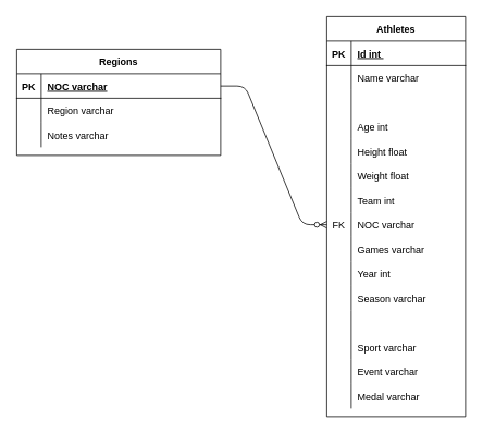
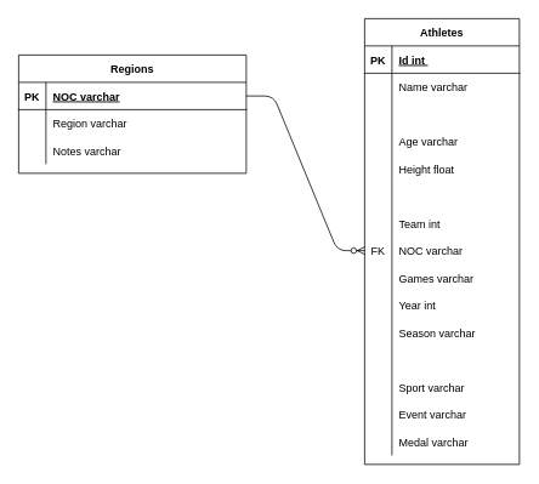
  <mxCell id="0" />
  <mxCell id="1" parent="0" />
  <mxCell id="2" value="Regions" style="shape=table;startSize=30;container=1;collapsible=1;childLayout=tableLayout;fixedRows=1;rowLines=0;fontStyle=1;align=center;resizeLast=1;" parent="1" vertex="1"><mxGeometry x="20" y="60" width="250" height="130" as="geometry" /></mxCell>
  <mxCell id="3" value="" style="shape=partialRectangle;collapsible=0;dropTarget=0;pointerEvents=0;fillColor=none;points=[[0,0.5],[1,0.5]];portConstraint=eastwest;top=0;left=0;right=0;bottom=1;" parent="2" vertex="1"><mxGeometry y="30" width="250" height="30" as="geometry" /></mxCell>
  <mxCell id="4" value="PK" style="shape=partialRectangle;overflow=hidden;connectable=0;fillColor=none;top=0;left=0;bottom=0;right=0;fontStyle=1;" parent="3" vertex="1"><mxGeometry width="30" height="30" as="geometry" /></mxCell>
  <mxCell id="5" value="NOC varchar" style="shape=partialRectangle;overflow=hidden;connectable=0;fillColor=none;top=0;left=0;bottom=0;right=0;align=left;spacingLeft=6;fontStyle=5;" parent="3" vertex="1"><mxGeometry x="30" width="220" height="30" as="geometry" /></mxCell>
  <mxCell id="6" value="" style="shape=partialRectangle;collapsible=0;dropTarget=0;pointerEvents=0;fillColor=none;points=[[0,0.5],[1,0.5]];portConstraint=eastwest;top=0;left=0;right=0;bottom=0;" parent="2" vertex="1"><mxGeometry y="60" width="250" height="30" as="geometry" /></mxCell>
  <mxCell id="7" value="" style="shape=partialRectangle;overflow=hidden;connectable=0;fillColor=none;top=0;left=0;bottom=0;right=0;" parent="6" vertex="1"><mxGeometry width="30" height="30" as="geometry" /></mxCell>
  <mxCell id="8" value="Region varchar" style="shape=partialRectangle;overflow=hidden;connectable=0;fillColor=none;top=0;left=0;bottom=0;right=0;align=left;spacingLeft=6;" parent="6" vertex="1"><mxGeometry x="30" width="220" height="30" as="geometry" /></mxCell>
  <mxCell id="9" value="" style="shape=partialRectangle;collapsible=0;dropTarget=0;pointerEvents=0;fillColor=none;points=[[0,0.5],[1,0.5]];portConstraint=eastwest;top=0;left=0;right=0;bottom=0;" parent="2" vertex="1"><mxGeometry y="90" width="250" height="30" as="geometry" /></mxCell>
  <mxCell id="10" value="" style="shape=partialRectangle;overflow=hidden;connectable=0;fillColor=none;top=0;left=0;bottom=0;right=0;" parent="9" vertex="1"><mxGeometry width="30" height="30" as="geometry" /></mxCell>
  <mxCell id="11" value="Notes varchar" style="shape=partialRectangle;overflow=hidden;connectable=0;fillColor=none;top=0;left=0;bottom=0;right=0;align=left;spacingLeft=6;" parent="9" vertex="1"><mxGeometry x="30" width="220" height="30" as="geometry" /></mxCell>
  <mxCell id="12" value="Athletes" style="shape=table;startSize=30;container=1;collapsible=1;childLayout=tableLayout;fixedRows=1;rowLines=0;fontStyle=1;align=center;resizeLast=1;" parent="1" vertex="1"><mxGeometry x="400" y="20" width="170" height="490" as="geometry"><mxRectangle x="120" y="120" width="100" height="30" as="alternateBounds" /></mxGeometry></mxCell>
  <mxCell id="13" value="" style="shape=partialRectangle;collapsible=0;dropTarget=0;pointerEvents=0;fillColor=none;points=[[0,0.5],[1,0.5]];portConstraint=eastwest;top=0;left=0;right=0;bottom=1;" parent="12" vertex="1"><mxGeometry y="30" width="170" height="30" as="geometry" /></mxCell>
  <mxCell id="14" value="PK" style="shape=partialRectangle;overflow=hidden;connectable=0;fillColor=none;top=0;left=0;bottom=0;right=0;fontStyle=1;" parent="13" vertex="1"><mxGeometry width="30" height="30" as="geometry" /></mxCell>
  <mxCell id="15" value="Id int " style="shape=partialRectangle;overflow=hidden;connectable=0;fillColor=none;top=0;left=0;bottom=0;right=0;align=left;spacingLeft=6;fontStyle=5;" parent="13" vertex="1"><mxGeometry x="30" width="140" height="30" as="geometry" /></mxCell>
  <mxCell id="16" value="" style="shape=partialRectangle;collapsible=0;dropTarget=0;pointerEvents=0;fillColor=none;points=[[0,0.5],[1,0.5]];portConstraint=eastwest;top=0;left=0;right=0;bottom=0;" parent="12" vertex="1"><mxGeometry y="60" width="170" height="30" as="geometry" /></mxCell>
  <mxCell id="17" value="" style="shape=partialRectangle;overflow=hidden;connectable=0;fillColor=none;top=0;left=0;bottom=0;right=0;" parent="16" vertex="1"><mxGeometry width="30" height="30" as="geometry" /></mxCell>
  <mxCell id="18" value="Name varchar" style="shape=partialRectangle;overflow=hidden;connectable=0;fillColor=none;top=0;left=0;bottom=0;right=0;align=left;spacingLeft=6;" parent="16" vertex="1"><mxGeometry x="30" width="140" height="30" as="geometry" /></mxCell>
  <mxCell id="19" value="" style="shape=partialRectangle;collapsible=0;dropTarget=0;pointerEvents=0;fillColor=none;top=0;left=0;bottom=0;right=0;points=[[0,0.5],[1,0.5]];portConstraint=eastwest;" vertex="1" parent="12"><mxGeometry y="90" width="170" height="30" as="geometry" /></mxCell>
  <mxCell id="20" value="" style="shape=partialRectangle;connectable=0;fillColor=none;top=0;left=0;bottom=0;right=0;editable=1;overflow=hidden;" vertex="1" parent="19"><mxGeometry width="30" height="30" as="geometry" /></mxCell>
  <mxCell id="21" value="" style="shape=partialRectangle;collapsible=0;dropTarget=0;pointerEvents=0;fillColor=none;top=0;left=0;bottom=0;right=0;points=[[0,0.5],[1,0.5]];portConstraint=eastwest;" vertex="1" parent="12"><mxGeometry y="120" width="170" height="30" as="geometry" /></mxCell>
  <mxCell id="22" value="" style="shape=partialRectangle;connectable=0;fillColor=none;top=0;left=0;bottom=0;right=0;editable=1;overflow=hidden;" vertex="1" parent="21"><mxGeometry width="30" height="30" as="geometry" /></mxCell>
- <mxCell id="23" value="Age int" style="shape=partialRectangle;connectable=0;fillColor=none;top=0;left=0;bottom=0;right=0;align=left;spacingLeft=6;overflow=hidden;" vertex="1" parent="21"><mxGeometry x="30" width="140" height="30" as="geometry" /></mxCell>
+ <mxCell id="23" value="Age varchar" style="shape=partialRectangle;connectable=0;fillColor=none;top=0;left=0;bottom=0;right=0;align=left;spacingLeft=6;overflow=hidden;" vertex="1" parent="21"><mxGeometry x="30" width="140" height="30" as="geometry" /></mxCell>
  <mxCell id="24" value="" style="shape=partialRectangle;collapsible=0;dropTarget=0;pointerEvents=0;fillColor=none;top=0;left=0;bottom=0;right=0;points=[[0,0.5],[1,0.5]];portConstraint=eastwest;" vertex="1" parent="12"><mxGeometry y="150" width="170" height="30" as="geometry" /></mxCell>
  <mxCell id="25" value="" style="shape=partialRectangle;connectable=0;fillColor=none;top=0;left=0;bottom=0;right=0;editable=1;overflow=hidden;" vertex="1" parent="24"><mxGeometry width="30" height="30" as="geometry" /></mxCell>
  <mxCell id="26" value="Height float" style="shape=partialRectangle;connectable=0;fillColor=none;top=0;left=0;bottom=0;right=0;align=left;spacingLeft=6;overflow=hidden;" vertex="1" parent="24"><mxGeometry x="30" width="140" height="30" as="geometry" /></mxCell>
  <mxCell id="27" value="" style="shape=partialRectangle;collapsible=0;dropTarget=0;pointerEvents=0;fillColor=none;top=0;left=0;bottom=0;right=0;points=[[0,0.5],[1,0.5]];portConstraint=eastwest;" vertex="1" parent="12"><mxGeometry y="180" width="170" height="30" as="geometry" /></mxCell>
  <mxCell id="28" value="" style="shape=partialRectangle;connectable=0;fillColor=none;top=0;left=0;bottom=0;right=0;editable=1;overflow=hidden;" vertex="1" parent="27"><mxGeometry width="30" height="30" as="geometry" /></mxCell>
- <mxCell id="29" value="Weight float" style="shape=partialRectangle;connectable=0;fillColor=none;top=0;left=0;bottom=0;right=0;align=left;spacingLeft=6;overflow=hidden;" vertex="1" parent="27"><mxGeometry x="30" width="140" height="30" as="geometry" /></mxCell>
  <mxCell id="30" value="" style="shape=partialRectangle;collapsible=0;dropTarget=0;pointerEvents=0;fillColor=none;top=0;left=0;bottom=0;right=0;points=[[0,0.5],[1,0.5]];portConstraint=eastwest;" vertex="1" parent="12"><mxGeometry y="210" width="170" height="30" as="geometry" /></mxCell>
  <mxCell id="31" value="" style="shape=partialRectangle;connectable=0;fillColor=none;top=0;left=0;bottom=0;right=0;editable=1;overflow=hidden;" vertex="1" parent="30"><mxGeometry width="30" height="30" as="geometry" /></mxCell>
  <mxCell id="32" value="Team int" style="shape=partialRectangle;connectable=0;fillColor=none;top=0;left=0;bottom=0;right=0;align=left;spacingLeft=6;overflow=hidden;" vertex="1" parent="30"><mxGeometry x="30" width="140" height="30" as="geometry" /></mxCell>
  <mxCell id="33" value="" style="shape=partialRectangle;collapsible=0;dropTarget=0;pointerEvents=0;fillColor=none;top=0;left=0;bottom=0;right=0;points=[[0,0.5],[1,0.5]];portConstraint=eastwest;" vertex="1" parent="12"><mxGeometry y="240" width="170" height="30" as="geometry" /></mxCell>
  <mxCell id="34" value="FK" style="shape=partialRectangle;connectable=0;fillColor=none;top=0;left=0;bottom=0;right=0;fontStyle=0;overflow=hidden;" vertex="1" parent="33"><mxGeometry width="30" height="30" as="geometry" /></mxCell>
  <mxCell id="35" value="NOC varchar" style="shape=partialRectangle;connectable=0;fillColor=none;top=0;left=0;bottom=0;right=0;align=left;spacingLeft=6;fontStyle=0;overflow=hidden;" vertex="1" parent="33"><mxGeometry x="30" width="140" height="30" as="geometry" /></mxCell>
  <mxCell id="36" value="" style="shape=partialRectangle;collapsible=0;dropTarget=0;pointerEvents=0;fillColor=none;top=0;left=0;bottom=0;right=0;points=[[0,0.5],[1,0.5]];portConstraint=eastwest;" vertex="1" parent="12"><mxGeometry y="270" width="170" height="30" as="geometry" /></mxCell>
  <mxCell id="37" value="" style="shape=partialRectangle;connectable=0;fillColor=none;top=0;left=0;bottom=0;right=0;editable=1;overflow=hidden;" vertex="1" parent="36"><mxGeometry width="30" height="30" as="geometry" /></mxCell>
  <mxCell id="38" value="Games varchar" style="shape=partialRectangle;connectable=0;fillColor=none;top=0;left=0;bottom=0;right=0;align=left;spacingLeft=6;overflow=hidden;" vertex="1" parent="36"><mxGeometry x="30" width="140" height="30" as="geometry" /></mxCell>
  <mxCell id="39" value="" style="shape=partialRectangle;collapsible=0;dropTarget=0;pointerEvents=0;fillColor=none;top=0;left=0;bottom=0;right=0;points=[[0,0.5],[1,0.5]];portConstraint=eastwest;" vertex="1" parent="12"><mxGeometry y="300" width="170" height="30" as="geometry" /></mxCell>
  <mxCell id="40" value="" style="shape=partialRectangle;connectable=0;fillColor=none;top=0;left=0;bottom=0;right=0;editable=1;overflow=hidden;" vertex="1" parent="39"><mxGeometry width="30" height="30" as="geometry" /></mxCell>
  <mxCell id="41" value="Year int" style="shape=partialRectangle;connectable=0;fillColor=none;top=0;left=0;bottom=0;right=0;align=left;spacingLeft=6;overflow=hidden;" vertex="1" parent="39"><mxGeometry x="30" width="140" height="30" as="geometry" /></mxCell>
  <mxCell id="42" value="" style="shape=partialRectangle;collapsible=0;dropTarget=0;pointerEvents=0;fillColor=none;top=0;left=0;bottom=0;right=0;points=[[0,0.5],[1,0.5]];portConstraint=eastwest;" vertex="1" parent="12"><mxGeometry y="330" width="170" height="30" as="geometry" /></mxCell>
  <mxCell id="43" value="" style="shape=partialRectangle;connectable=0;fillColor=none;top=0;left=0;bottom=0;right=0;editable=1;overflow=hidden;" vertex="1" parent="42"><mxGeometry width="30" height="30" as="geometry" /></mxCell>
  <mxCell id="44" value="Season varchar" style="shape=partialRectangle;connectable=0;fillColor=none;top=0;left=0;bottom=0;right=0;align=left;spacingLeft=6;overflow=hidden;" vertex="1" parent="42"><mxGeometry x="30" width="140" height="30" as="geometry" /></mxCell>
  <mxCell id="45" value="" style="shape=partialRectangle;collapsible=0;dropTarget=0;pointerEvents=0;fillColor=none;top=0;left=0;bottom=0;right=0;points=[[0,0.5],[1,0.5]];portConstraint=eastwest;" vertex="1" parent="12"><mxGeometry y="360" width="170" height="30" as="geometry" /></mxCell>
  <mxCell id="46" value="" style="shape=partialRectangle;connectable=0;fillColor=none;top=0;left=0;bottom=0;right=0;editable=1;overflow=hidden;" vertex="1" parent="45"><mxGeometry width="30" height="30" as="geometry" /></mxCell>
  <mxCell id="47" value="" style="shape=partialRectangle;collapsible=0;dropTarget=0;pointerEvents=0;fillColor=none;top=0;left=0;bottom=0;right=0;points=[[0,0.5],[1,0.5]];portConstraint=eastwest;" vertex="1" parent="12"><mxGeometry y="390" width="170" height="30" as="geometry" /></mxCell>
  <mxCell id="48" value="" style="shape=partialRectangle;connectable=0;fillColor=none;top=0;left=0;bottom=0;right=0;editable=1;overflow=hidden;" vertex="1" parent="47"><mxGeometry width="30" height="30" as="geometry" /></mxCell>
  <mxCell id="49" value="Sport varchar" style="shape=partialRectangle;connectable=0;fillColor=none;top=0;left=0;bottom=0;right=0;align=left;spacingLeft=6;overflow=hidden;" vertex="1" parent="47"><mxGeometry x="30" width="140" height="30" as="geometry" /></mxCell>
  <mxCell id="50" value="" style="shape=partialRectangle;collapsible=0;dropTarget=0;pointerEvents=0;fillColor=none;top=0;left=0;bottom=0;right=0;points=[[0,0.5],[1,0.5]];portConstraint=eastwest;" vertex="1" parent="12"><mxGeometry y="420" width="170" height="30" as="geometry" /></mxCell>
  <mxCell id="51" value="" style="shape=partialRectangle;connectable=0;fillColor=none;top=0;left=0;bottom=0;right=0;editable=1;overflow=hidden;" vertex="1" parent="50"><mxGeometry width="30" height="30" as="geometry" /></mxCell>
  <mxCell id="52" value="Event varchar" style="shape=partialRectangle;connectable=0;fillColor=none;top=0;left=0;bottom=0;right=0;align=left;spacingLeft=6;overflow=hidden;" vertex="1" parent="50"><mxGeometry x="30" width="140" height="30" as="geometry" /></mxCell>
  <mxCell id="53" value="" style="shape=partialRectangle;collapsible=0;dropTarget=0;pointerEvents=0;fillColor=none;top=0;left=0;bottom=0;right=0;points=[[0,0.5],[1,0.5]];portConstraint=eastwest;" vertex="1" parent="12"><mxGeometry y="450" width="170" height="30" as="geometry" /></mxCell>
  <mxCell id="54" value="" style="shape=partialRectangle;connectable=0;fillColor=none;top=0;left=0;bottom=0;right=0;editable=1;overflow=hidden;" vertex="1" parent="53"><mxGeometry width="30" height="30" as="geometry" /></mxCell>
  <mxCell id="55" value="Medal varchar" style="shape=partialRectangle;connectable=0;fillColor=none;top=0;left=0;bottom=0;right=0;align=left;spacingLeft=6;overflow=hidden;" vertex="1" parent="53"><mxGeometry x="30" width="140" height="30" as="geometry" /></mxCell>
  <mxCell id="56" value="" style="edgeStyle=entityRelationEdgeStyle;fontSize=12;html=1;endArrow=ERzeroToMany;endFill=1;exitX=1;exitY=0.5;exitDx=0;exitDy=0;entryX=0;entryY=0.5;entryDx=0;entryDy=0;" edge="1" parent="1" source="3" target="33"><mxGeometry width="100" height="100" relative="1" as="geometry"><mxPoint x="330" y="310" as="sourcePoint" /><mxPoint x="430" y="210" as="targetPoint" /></mxGeometry></mxCell>
